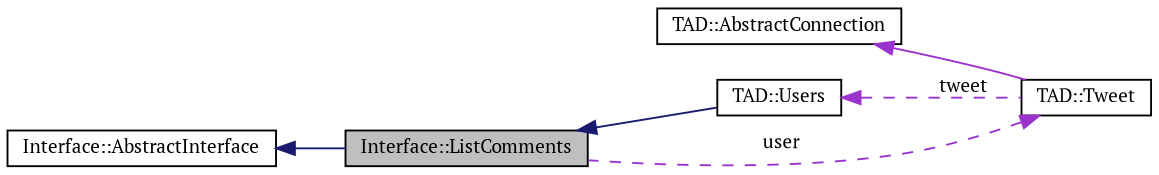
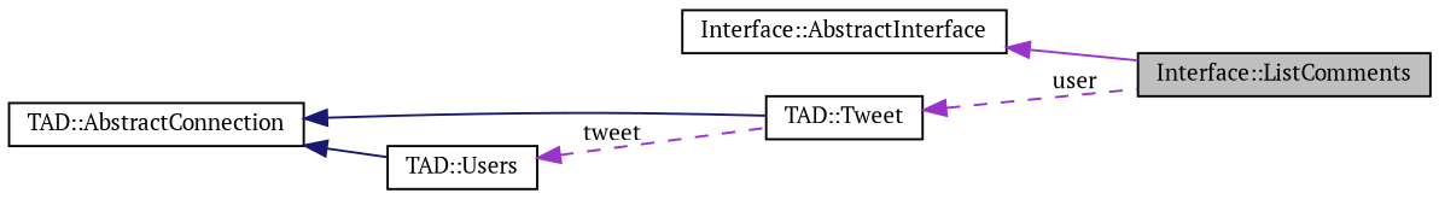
  digraph {
    fontname="PT Serif"
    rankdir=LR
    node [color=black fillcolor=white fontname="PT Serif" fontsize=10 shape=record style=filled]
    edge [color=midnightblue dir=back fontname="PT Serif" fontsize=10 labelfontname=Helvetica labelfontsize=10 style=solid]
    n1 [fillcolor=grey75 fontcolor=black height=0.2 label="Interface::ListComments" width=0.4]
    n2 [height=0.2 label="Interface::AbstractInterface" width=0.4]
    n3 [height=0.2 label="TAD::Tweet" width=0.4]
    n4 [height=0.2 label="TAD::AbstractConnection" width=0.4]
    n5 [height=0.2 label="TAD::Users" width=0.4]
-   n2 -> n1
+   n2 -> n1 [color=darkorchid3]
    n3 -> n1 [color=darkorchid3 label=" user" style=dashed]
-   n4 -> n3 [color=darkorchid3]
-   n1 -> n5
+   n4 -> n3
+   n4 -> n5
    n5 -> n3 [color=darkorchid3 label=" tweet" style=dashed]
  }
